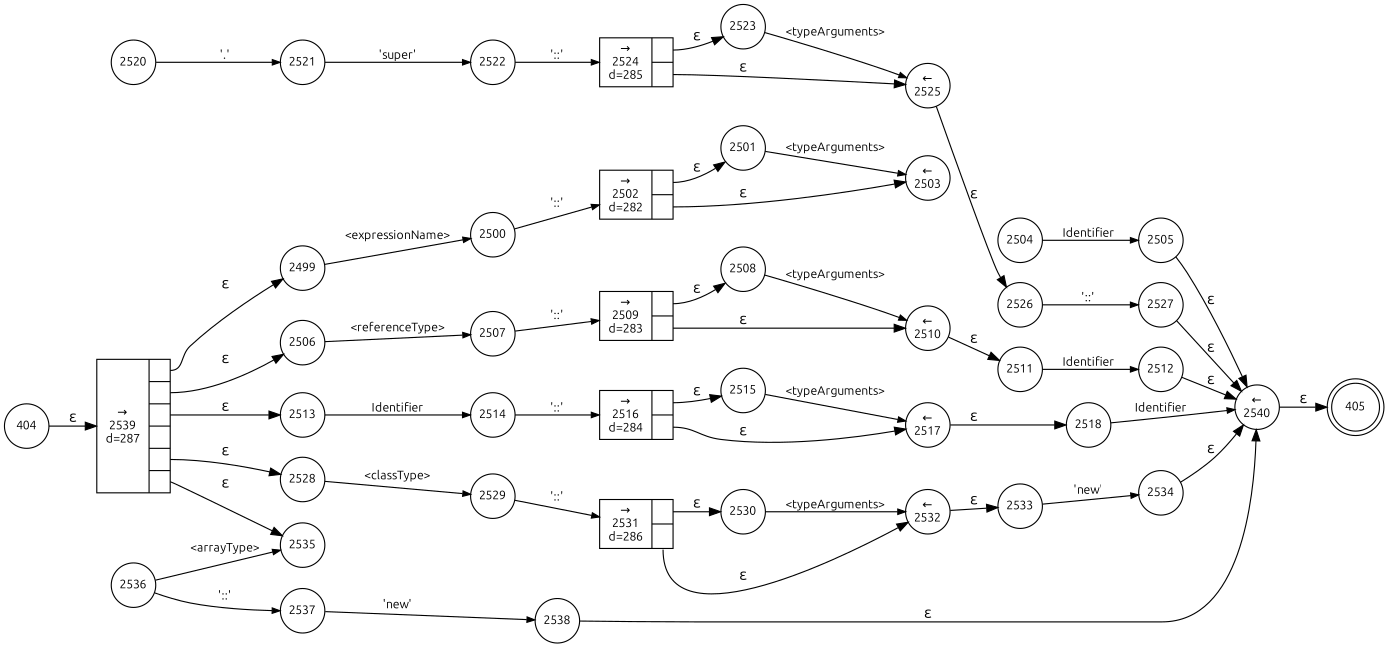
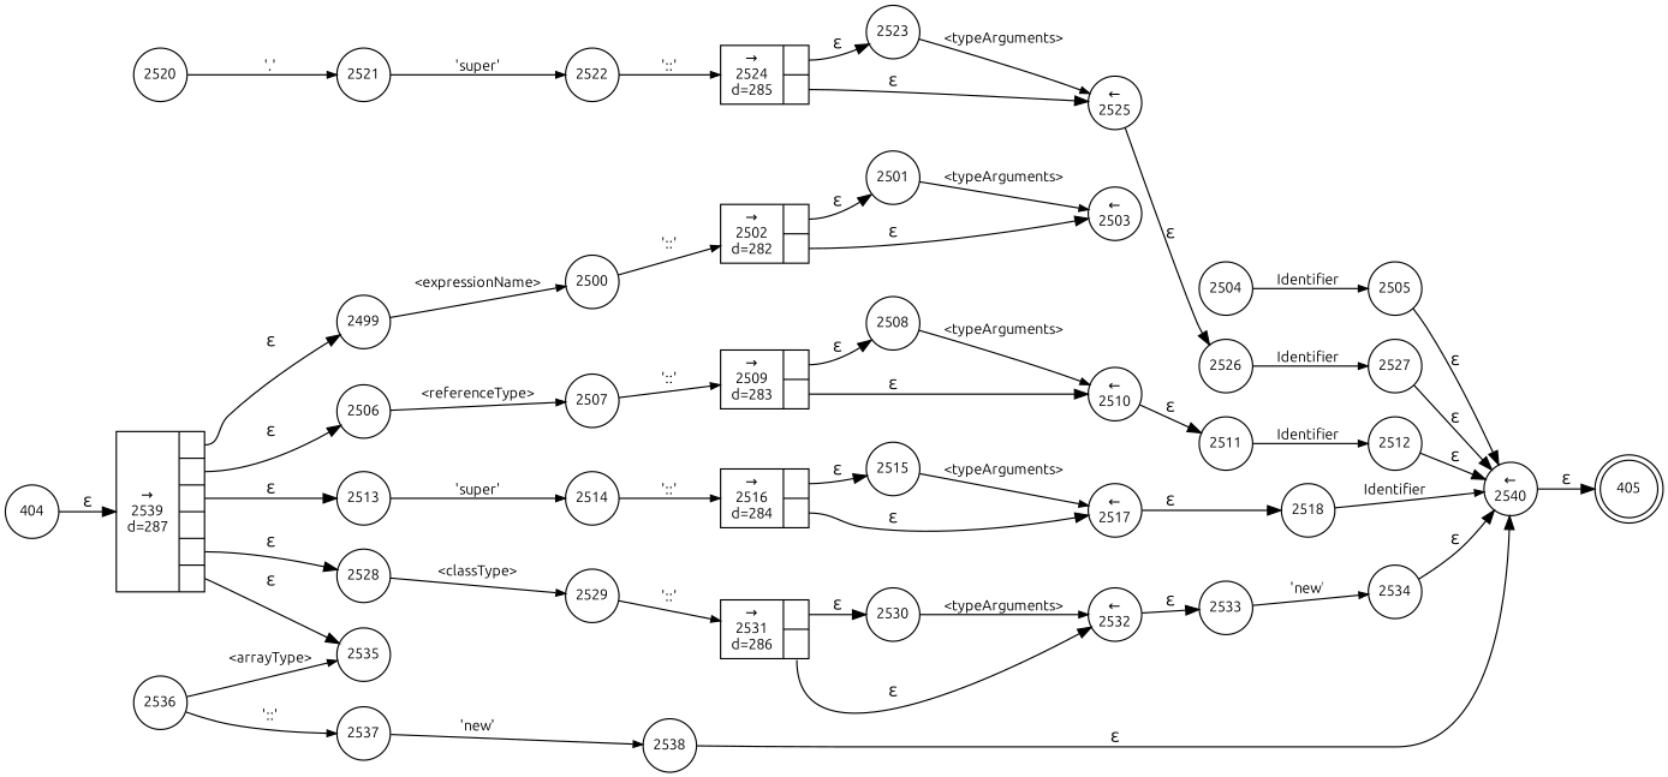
  digraph {
    fontname=Ubuntu
    rankdir=LR
    node [fixedsize=true fontname=Ubuntu fontsize=11 shape=circle peripheries=1]
    edge [fontname=Ubuntu]
    n1 [label=405 shape=doublecircle width=.6 peripheries=""]
    n2 [label=2499 width=.55]
    n3 [label=2500 width=.55]
    n4 [fixedsize=false label="{&rarr;\n2502\nd=282|{<p0>|<p1>}}" shape=record]
    n5 [label=2501 width=.55]
    n6 [label="&larr;\n2503" width=.55]
    n7 [label=2504 width=.55]
    n8 [label=2505 width=.55]
    n9 [label="&larr;\n2540" width=.55]
    n10 [label=2506 width=.55]
    n11 [label=2507 width=.55]
    n12 [fixedsize=false label="{&rarr;\n2509\nd=283|{<p0>|<p1>}}" shape=record]
    n13 [label=2508 width=.55]
    n14 [label="&larr;\n2510" width=.55]
    n15 [label=2511 width=.55]
    n16 [label=2512 width=.55]
    n17 [label=2513 width=.55]
    n18 [label=2514 width=.55]
    n19 [fixedsize=false label="{&rarr;\n2516\nd=284|{<p0>|<p1>}}" shape=record]
    n20 [label=2515 width=.55]
    n21 [label="&larr;\n2517" width=.55]
    n22 [label=2518 width=.55]
    n23 [label=404 width=.55]
    n24 [fixedsize=false label="{&rarr;\n2539\nd=287|{<p0>|<p1>|<p2>|<p3>|<p4>|<p5>}}" shape=record]
    n25 [label=2528 width=.55]
    n26 [label=2535 width=.55]
    n27 [label=2520 width=.55]
    n28 [label=2521 width=.55]
    n29 [label=2522 width=.55]
    n30 [fixedsize=false label="{&rarr;\n2524\nd=285|{<p0>|<p1>}}" shape=record]
    n31 [label=2523 width=.55]
    n32 [label="&larr;\n2525" width=.55]
    n33 [label=2526 width=.55]
    n34 [label=2527 width=.55]
    n35 [label=2529 width=.55]
    n36 [fixedsize=false label="{&rarr;\n2531\nd=286|{<p0>|<p1>}}" shape=record]
    n37 [label=2530 width=.55]
    n38 [label="&larr;\n2532" width=.55]
    n39 [label=2533 width=.55]
    n40 [label=2534 width=.55]
    n41 [label=2536 width=.55]
    n42 [label=2537 width=.55]
    n43 [label=2538 width=.55]
    n2 -> n3 [arrowhead=normal arrowsize=.7 fontsize=11 label="<expressionName>"]
    n3 -> n4 [arrowhead=normal arrowsize=.7 fontsize=11 label="'::'"]
    n4 -> n5 [label="&epsilon;" tailport=p0]
    n4 -> n6 [label="&epsilon;" tailport=p1]
    n5 -> n6 [arrowhead=normal arrowsize=.7 fontsize=11 label="<typeArguments>"]
    n7 -> n8 [arrowhead=normal arrowsize=.7 fontsize=11 label=Identifier]
    n8 -> n9 [label="&epsilon;"]
    n9 -> n1 [label="&epsilon;"]
    n10 -> n11 [arrowhead=normal arrowsize=.7 fontsize=11 label="<referenceType>"]
    n11 -> n12 [arrowhead=normal arrowsize=.7 fontsize=11 label="'::'"]
    n12 -> n13 [label="&epsilon;" tailport=p0]
    n12 -> n14 [label="&epsilon;" tailport=p1]
    n13 -> n14 [arrowhead=normal arrowsize=.7 fontsize=11 label="<typeArguments>"]
    n14 -> n15 [label="&epsilon;"]
    n15 -> n16 [arrowhead=normal arrowsize=.7 fontsize=11 label=Identifier]
    n16 -> n9 [label="&epsilon;"]
-   n17 -> n18 [arrowhead=normal arrowsize=.7 fontsize=11 label=Identifier]
+   n17 -> n18 [arrowhead=normal arrowsize=.7 fontsize=11 label="'super'"]
    n18 -> n19 [arrowhead=normal arrowsize=.7 fontsize=11 label="'::'"]
    n19 -> n20 [label="&epsilon;" tailport=p0]
    n19 -> n21 [label="&epsilon;" tailport=p1]
    n20 -> n21 [arrowhead=normal arrowsize=.7 fontsize=11 label="<typeArguments>"]
    n21 -> n22 [label="&epsilon;"]
    n22 -> n9 [arrowhead=normal arrowsize=.7 fontsize=11 label=Identifier]
    n23 -> n24 [label="&epsilon;"]
    n24 -> n2 [label="&epsilon;" tailport=p0]
    n24 -> n10 [label="&epsilon;" tailport=p1]
    n24 -> n17 [label="&epsilon;" tailport=p2]
    n24 -> n25 [label="&epsilon;" tailport=p4]
    n24 -> n26 [label="&epsilon;" tailport=p5]
    n25 -> n35 [arrowhead=normal arrowsize=.7 fontsize=11 label="<classType>"]
    n27 -> n28 [arrowhead=normal arrowsize=.7 fontsize=11 label="'.'"]
    n28 -> n29 [arrowhead=normal arrowsize=.7 fontsize=11 label="'super'"]
    n29 -> n30 [arrowhead=normal arrowsize=.7 fontsize=11 label="'::'"]
    n30 -> n31 [label="&epsilon;" tailport=p0]
    n30 -> n32 [label="&epsilon;" tailport=p1]
    n31 -> n32 [arrowhead=normal arrowsize=.7 fontsize=11 label="<typeArguments>"]
    n32 -> n33 [label="&epsilon;"]
-   n33 -> n34 [arrowhead=normal arrowsize=.7 fontsize=11 label="'::'"]
+   n33 -> n34 [arrowhead=normal arrowsize=.7 fontsize=11 label=Identifier]
    n34 -> n9 [label="&epsilon;"]
    n35 -> n36 [arrowhead=normal arrowsize=.7 fontsize=11 label="'::'"]
    n36 -> n37 [label="&epsilon;" tailport=p0]
    n36 -> n38 [label="&epsilon;" tailport=p1]
    n37 -> n38 [arrowhead=normal arrowsize=.7 fontsize=11 label="<typeArguments>"]
    n38 -> n39 [label="&epsilon;"]
    n39 -> n40 [arrowhead=normal arrowsize=.7 fontsize=11 label="'new'"]
    n40 -> n9 [label="&epsilon;"]
    n41 -> n26 [arrowhead=normal arrowsize=.7 fontsize=11 label="<arrayType>"]
    n41 -> n42 [arrowhead=normal arrowsize=.7 fontsize=11 label="'::'"]
    n42 -> n43 [arrowhead=normal arrowsize=.7 fontsize=11 label="'new'"]
    n43 -> n9 [label="&epsilon;"]
  }
